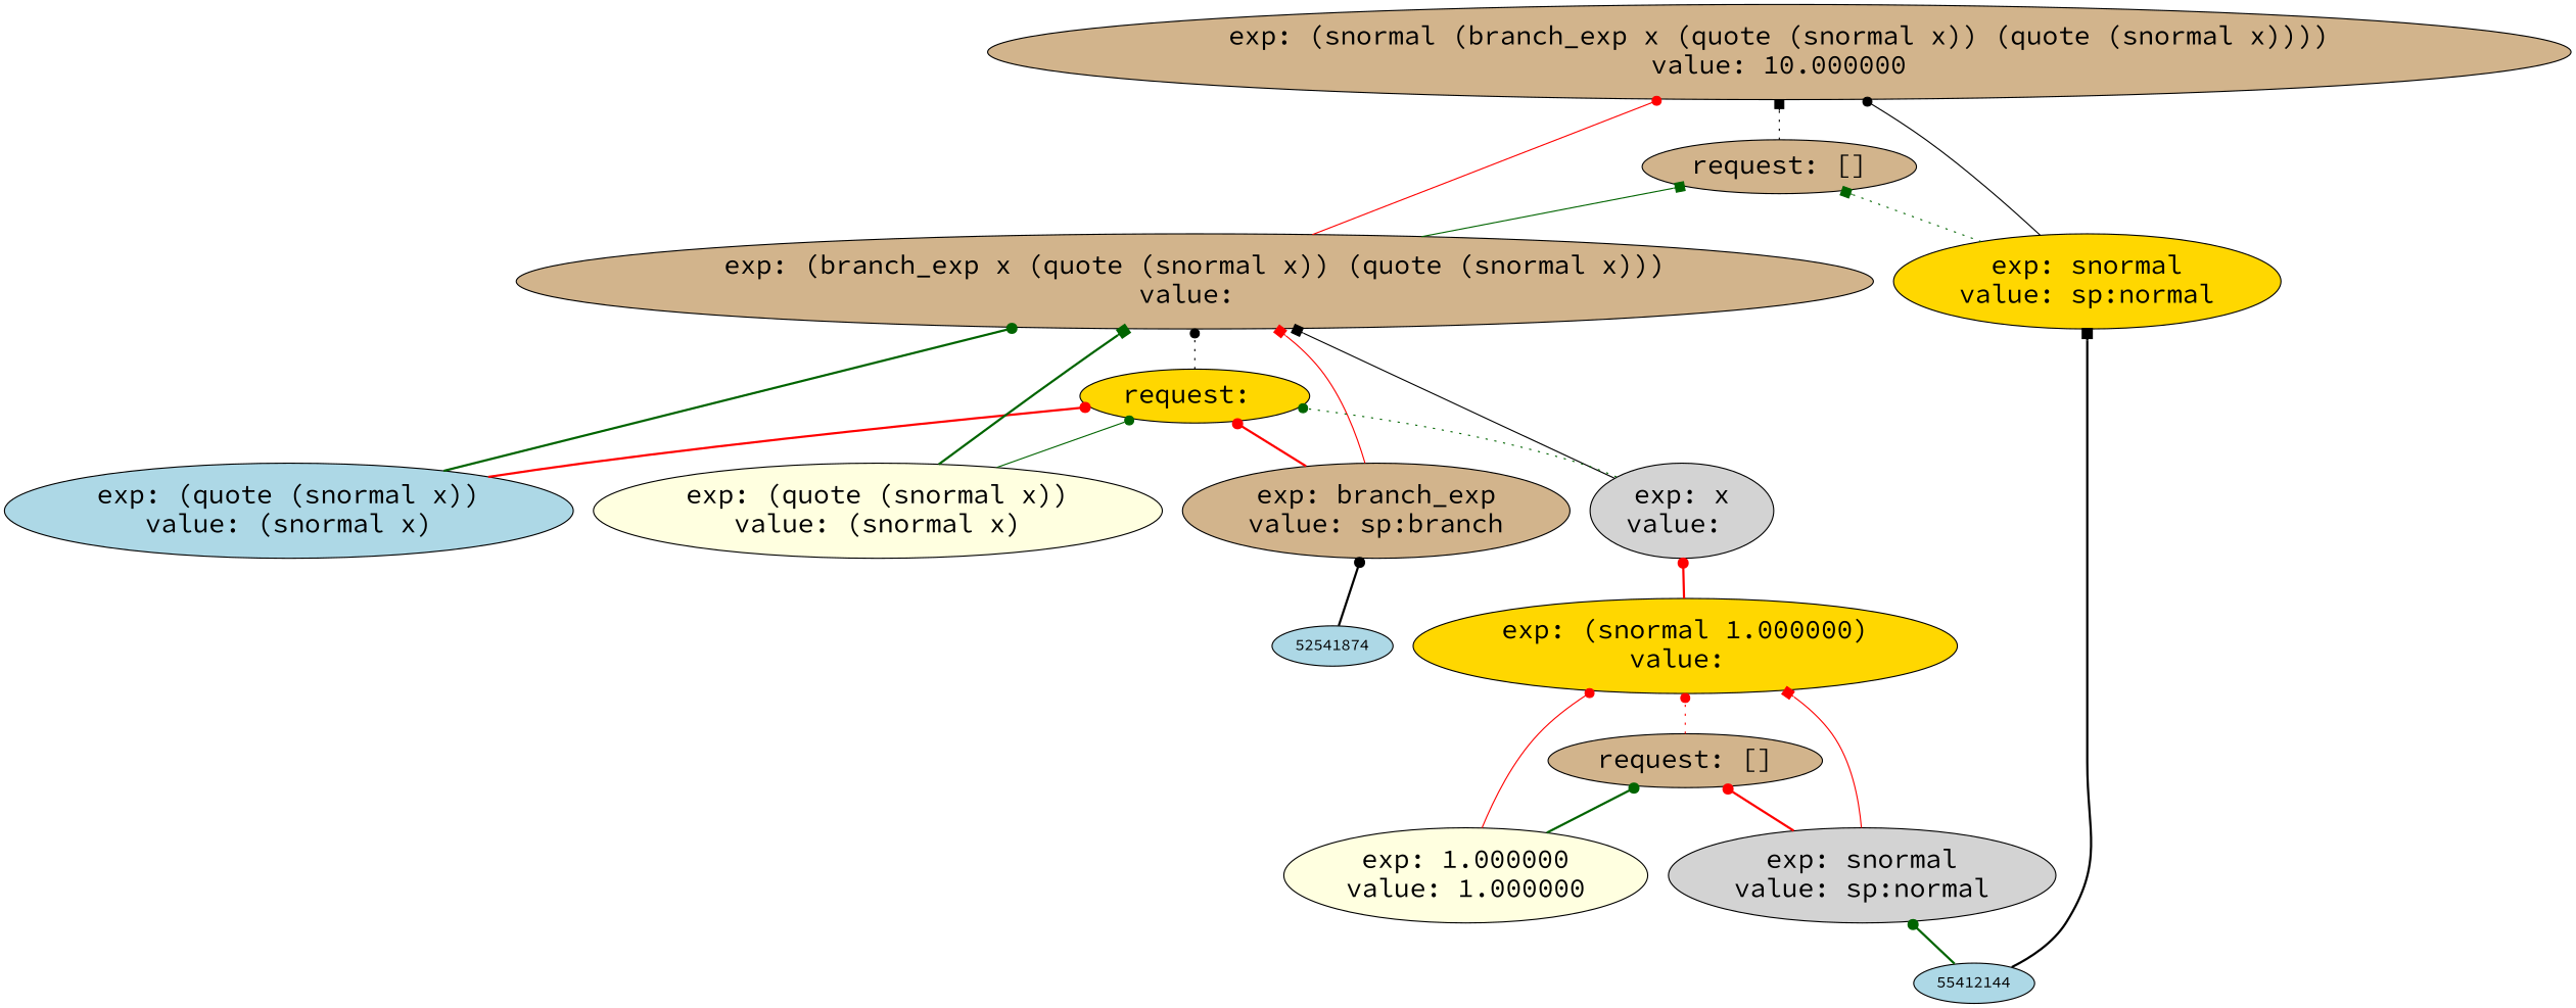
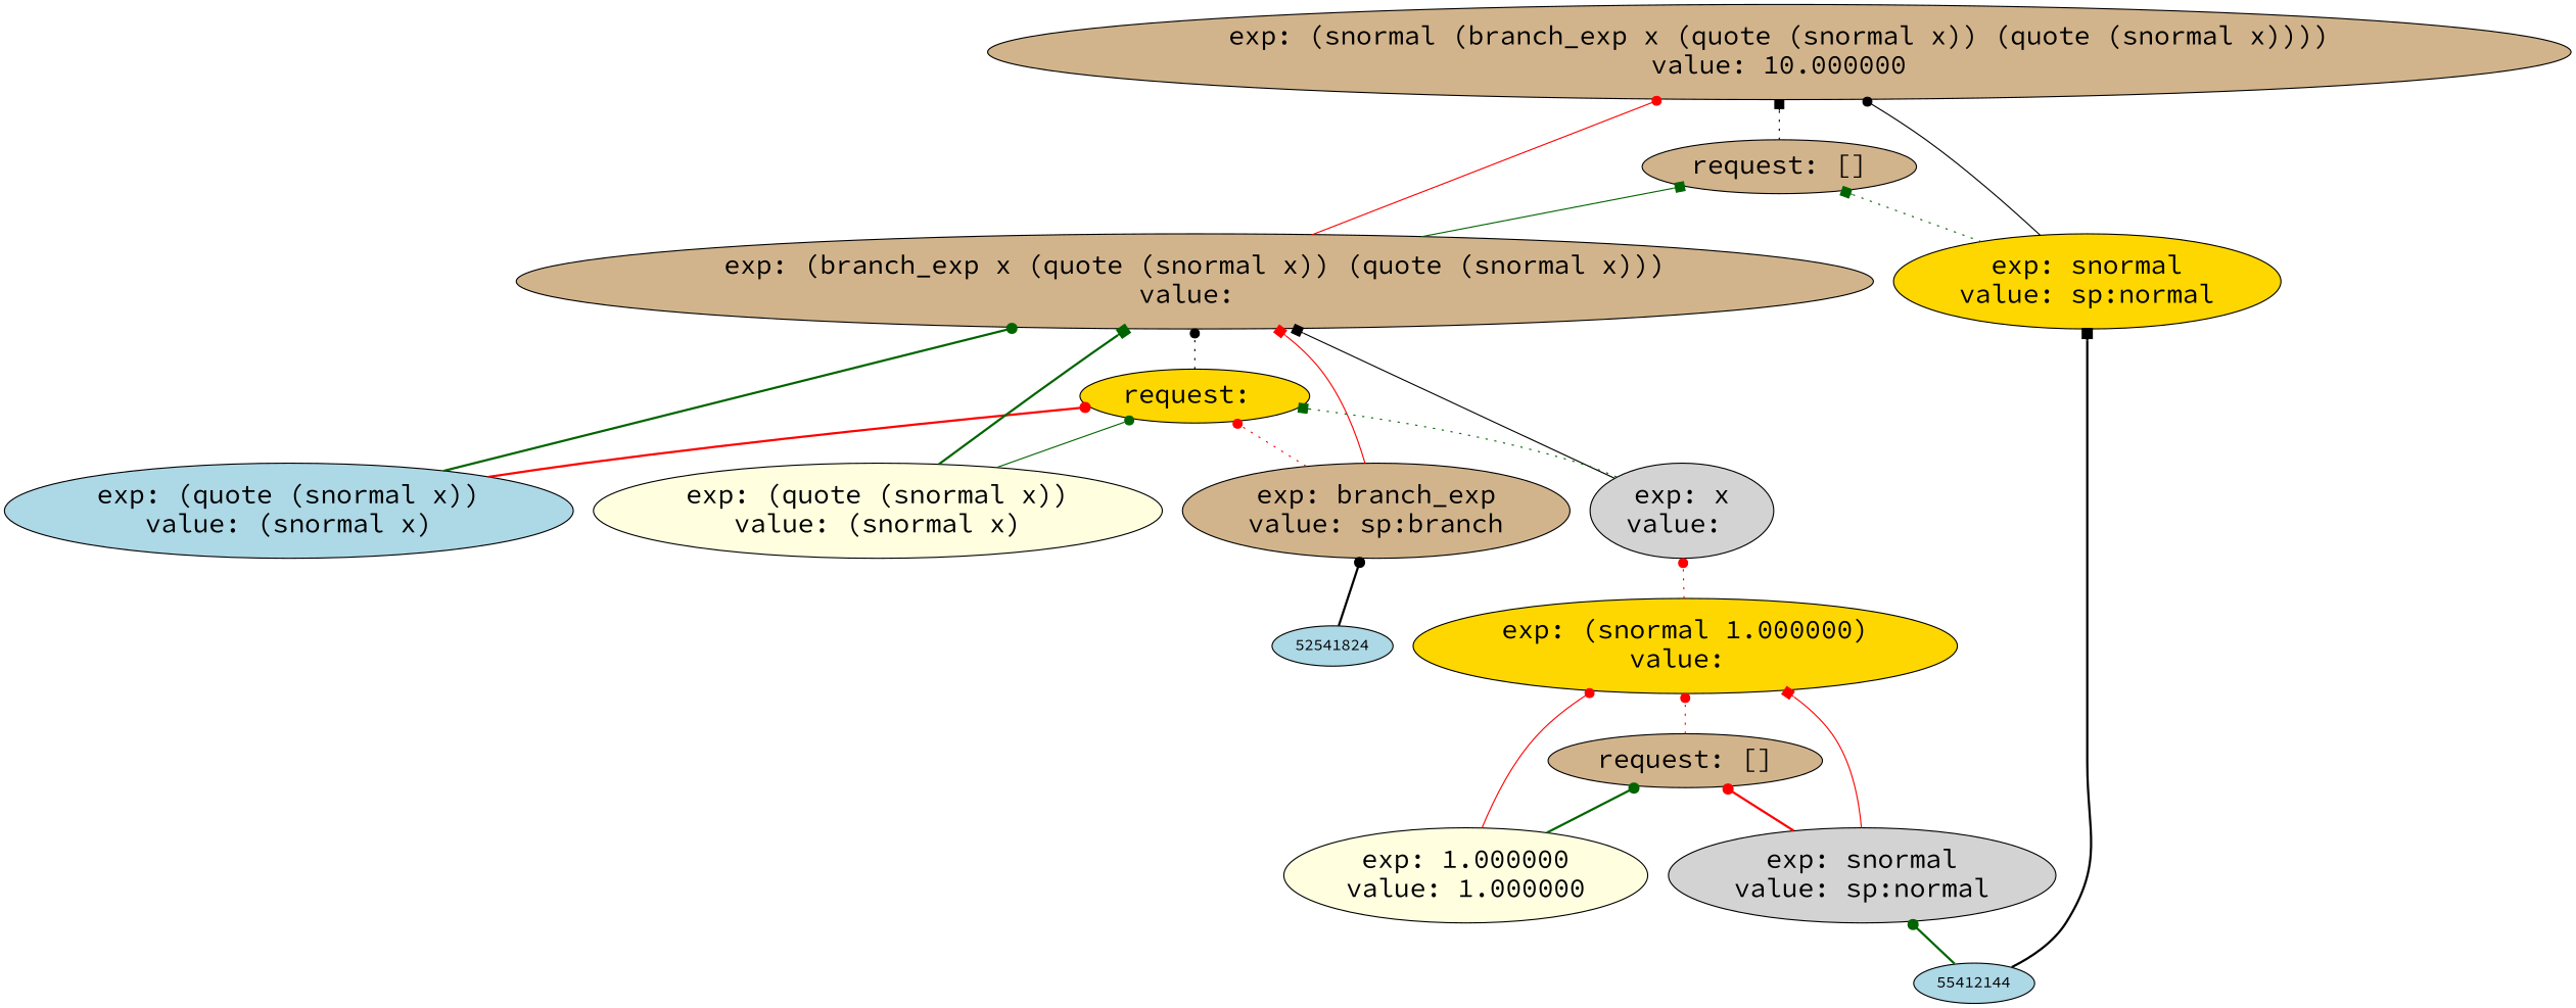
  digraph {
    fontname="Source Code Pro"
    fontsize=24
    rankdir=BT
    node [fillcolor=tan fontname="Source Code Pro" fontsize=24 shape=ellipse style=filled]
    edge [arrowhead=dot color=red constraint=true fontname="Source Code Pro" style=bold]
    n1 [fillcolor=gold label="exp: (snormal 1.000000)\nvalue: "]
    n2 [label="request: []"]
    n3 [fillcolor=lightgrey label="exp: snormal\nvalue: sp:normal"]
    n4 [fillcolor=lightyellow label="exp: 1.000000\nvalue: 1.000000"]
    n5 [label="exp: (snormal (branch_exp x (quote (snormal x)) (quote (snormal x))))\nvalue: 10.000000"]
    n6 [label="request: []"]
    n7 [fillcolor=gold label="exp: snormal\nvalue: sp:normal"]
    n8 [label="exp: (branch_exp x (quote (snormal x)) (quote (snormal x)))\nvalue: "]
    n9 [fillcolor=gold label="request: "]
    n10 [label="exp: branch_exp\nvalue: sp:branch"]
    n11 [fillcolor=lightgrey label="exp: x\nvalue: "]
    n12 [fillcolor=lightblue label="exp: (quote (snormal x))\nvalue: (snormal x)"]
    n13 [fillcolor=lightyellow label="exp: (quote (snormal x))\nvalue: (snormal x)"]
    55412144 [fillcolor=lightblue fontsize="" shape=""]
-   52541824 [fillcolor=lightblue label=52541874 fontsize="" shape=""]
+   52541824 [fillcolor=lightblue fontsize="" shape=""]
    subgraph sub_1 {
      label="Venture Families"
      subgraph sub_2 {
        label=1
        n1
        n2
        n3
        n4
      }
      subgraph sub_3 {
        label=2
        n5
        n6
        n7
        n8
        n9
        n10
        n11
        n12
        n13
      }
    }
-   n1 -> n11
+   n1 -> n11 [style=dotted]
    n2 -> n1 [style=dotted]
    n3 -> n1 [arrowhead=box style=solid]
    n3 -> n2
    n4 -> n1 [style=solid]
    n4 -> n2 [color=darkgreen]
    n6 -> n5 [arrowhead=box color=black style=dotted]
    n7 -> n5 [color=black style=solid]
    n7 -> n6 [arrowhead=box color=darkgreen style=dotted]
    n8 -> n5 [style=solid]
    n8 -> n6 [arrowhead=box color=darkgreen style=solid]
    n9 -> n8 [color=black style=dotted]
    n10 -> n8 [arrowhead=box style=solid]
-   n10 -> n9
+   n10 -> n9 [style=dotted]
    n11 -> n8 [arrowhead=box color=black style=solid]
-   n11 -> n9 [color=darkgreen style=dotted]
+   n11 -> n9 [arrowhead=box color=darkgreen style=dotted]
    n12 -> n8 [color=darkgreen]
    n12 -> n9
    n13 -> n8 [arrowhead=box color=darkgreen]
    n13 -> n9 [color=darkgreen style=solid]
    55412144 -> n3 [color=darkgreen]
    55412144 -> n7 [arrowhead=box color=black]
    52541824 -> n10 [color=black]
  }
